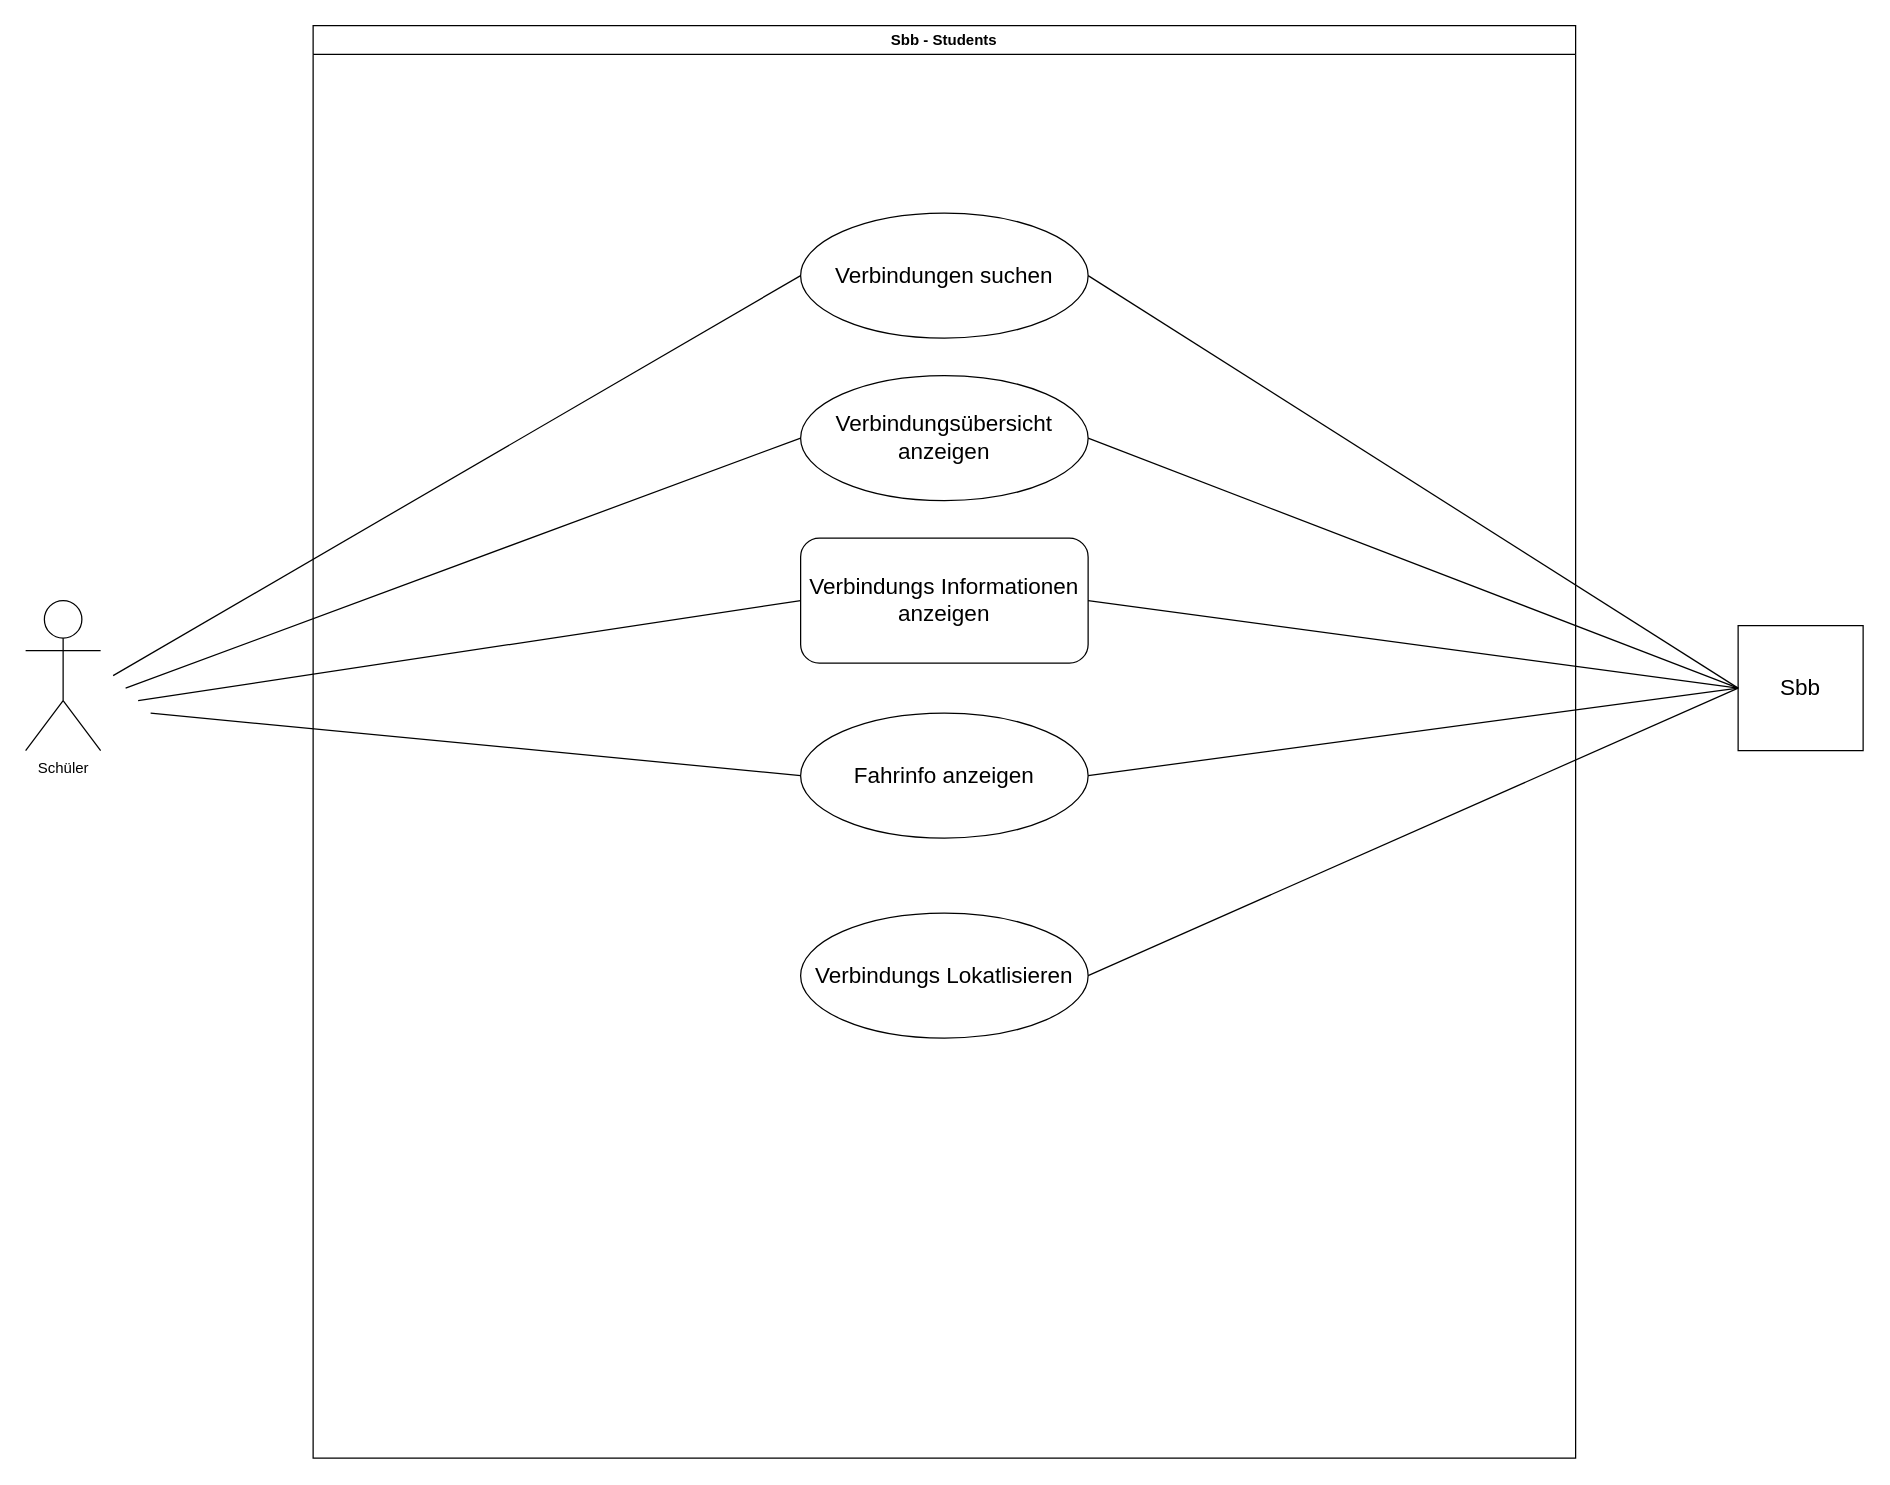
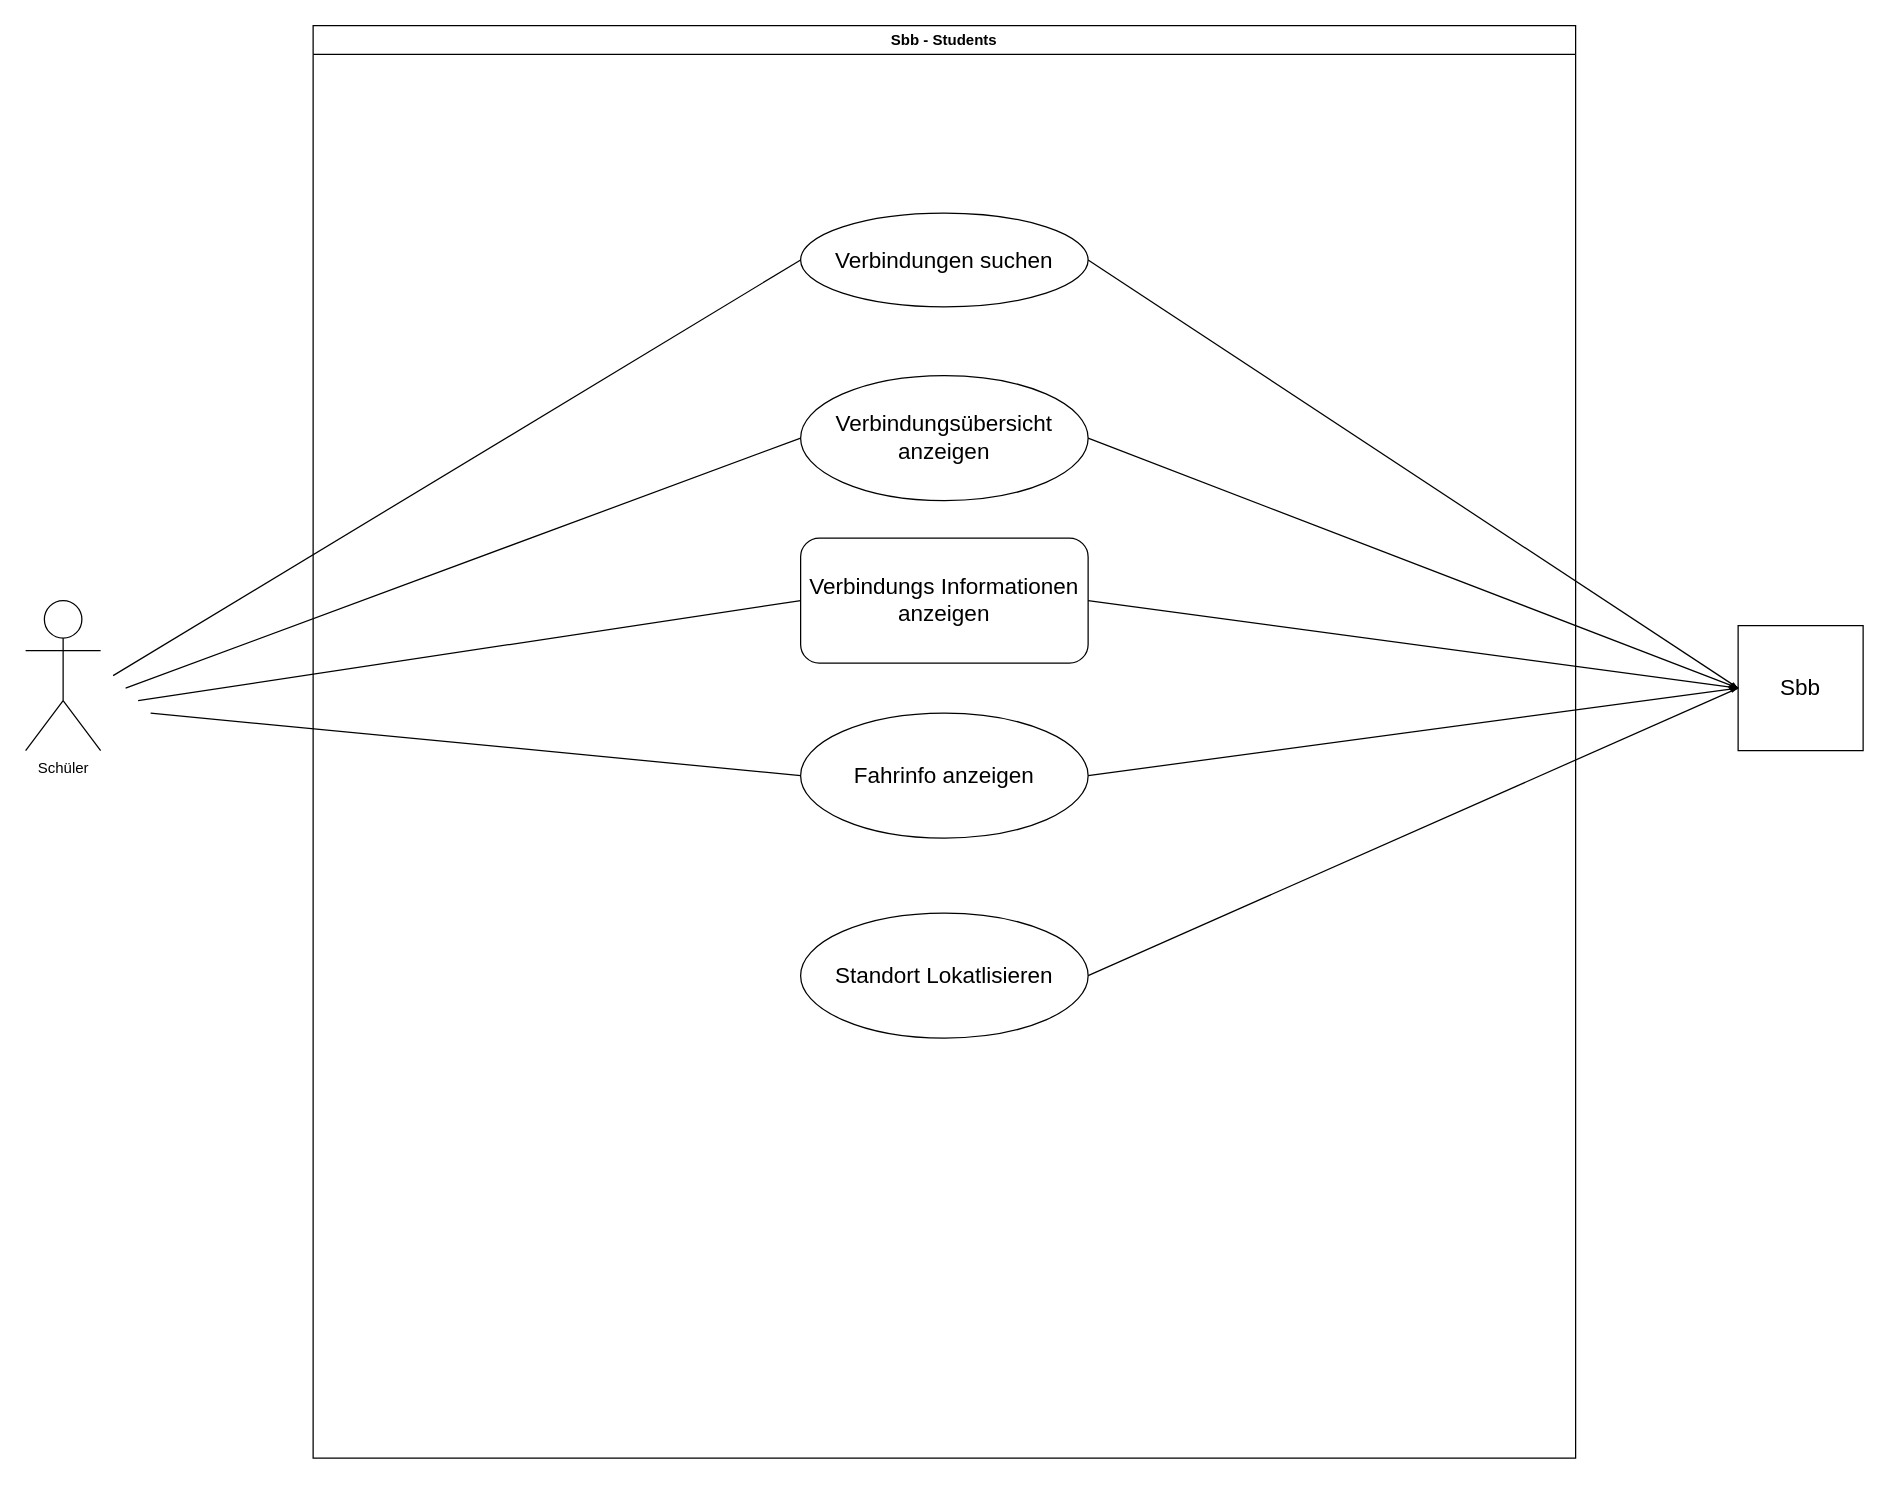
  <mxCell id="0" />
  <mxCell id="1" parent="0" />
  <mxCell id="2" value="Sbb - Students" style="swimlane;whiteSpace=wrap;html=1;" parent="1" vertex="1"><mxGeometry x="250" y="20" width="1010" height="1146" as="geometry" /></mxCell>
- <mxCell id="3" value="Verbindungen suchen" style="ellipse;whiteSpace=wrap;html=1;fontSize=18;" parent="2" vertex="1"><mxGeometry x="390" y="150" width="230" height="100" as="geometry" /></mxCell>
+ <mxCell id="3" value="Verbindungen suchen" style="ellipse;whiteSpace=wrap;html=1;fontSize=18;" parent="2" vertex="1"><mxGeometry x="390" y="150" width="230" height="75" as="geometry" /></mxCell>
  <mxCell id="4" value="Verbindungs Informationen anzeigen" style="whiteSpace=wrap;html=1;fontSize=18;rounded=1;" parent="2" vertex="1"><mxGeometry x="390" y="410" width="230" height="100" as="geometry" /></mxCell>
  <mxCell id="5" value="Fahrinfo anzeigen" style="ellipse;whiteSpace=wrap;html=1;fontSize=18;" parent="2" vertex="1"><mxGeometry x="390" y="550" width="230" height="100" as="geometry" /></mxCell>
- <mxCell id="6" value="Verbindungs Lokatlisieren" style="ellipse;whiteSpace=wrap;html=1;fontSize=18;" parent="2" vertex="1"><mxGeometry x="390" y="710" width="230" height="100" as="geometry" /></mxCell>
+ <mxCell id="6" value="Standort Lokatlisieren" style="ellipse;whiteSpace=wrap;html=1;fontSize=18;" parent="2" vertex="1"><mxGeometry x="390" y="710" width="230" height="100" as="geometry" /></mxCell>
  <mxCell id="7" value="Verbindungsübersicht anzeigen" style="ellipse;whiteSpace=wrap;html=1;fontSize=18;" parent="2" vertex="1"><mxGeometry x="390" y="280" width="230" height="100" as="geometry" /></mxCell>
  <mxCell id="8" value="Schüler" style="shape=umlActor;verticalLabelPosition=bottom;verticalAlign=top;html=1;outlineConnect=0;" parent="1" vertex="1"><mxGeometry x="20" y="480" width="60" height="120" as="geometry" /></mxCell>
  <mxCell id="9" value="&lt;font style=&quot;font-size: 18px;&quot;&gt;Sbb&lt;/font&gt;" style="whiteSpace=wrap;html=1;aspect=fixed;" parent="1" vertex="1"><mxGeometry x="1390" y="500" width="100" height="100" as="geometry" /></mxCell>
  <mxCell id="10" value="" style="endArrow=none;html=1;fontSize=18;entryX=0;entryY=0.5;entryDx=0;entryDy=0;exitX=1;exitY=0.5;exitDx=0;exitDy=0;" parent="1" source="3" target="9" edge="1"><mxGeometry width="50" height="50" relative="1" as="geometry"><mxPoint x="830" y="590" as="sourcePoint" /><mxPoint x="880" y="540" as="targetPoint" /></mxGeometry></mxCell>
  <mxCell id="11" value="" style="endArrow=none;html=1;fontSize=18;exitX=1;exitY=0.5;exitDx=0;exitDy=0;" parent="1" source="7" edge="1"><mxGeometry width="50" height="50" relative="1" as="geometry"><mxPoint x="880" y="230" as="sourcePoint" /><mxPoint x="1390" y="550" as="targetPoint" /></mxGeometry></mxCell>
- <mxCell id="12" value="" style="endArrow=none;html=1;fontSize=18;exitX=1;exitY=0.5;exitDx=0;exitDy=0;entryX=0;entryY=0.5;entryDx=0;entryDy=0;" parent="1" source="4" target="9" edge="1"><mxGeometry width="50" height="50" relative="1" as="geometry"><mxPoint x="880" y="360" as="sourcePoint" /><mxPoint x="1400" y="560" as="targetPoint" /></mxGeometry></mxCell>
+ <mxCell id="12" value="" style="endArrow=diamond;html=1;fontSize=18;exitX=1;exitY=0.5;exitDx=0;exitDy=0;entryX=0;entryY=0.5;entryDx=0;entryDy=0;" parent="1" source="4" target="9" edge="1"><mxGeometry width="50" height="50" relative="1" as="geometry"><mxPoint x="880" y="360" as="sourcePoint" /><mxPoint x="1400" y="560" as="targetPoint" /></mxGeometry></mxCell>
  <mxCell id="13" value="" style="endArrow=none;html=1;fontSize=18;exitX=1;exitY=0.5;exitDx=0;exitDy=0;" parent="1" source="5" edge="1"><mxGeometry width="50" height="50" relative="1" as="geometry"><mxPoint x="880" y="490" as="sourcePoint" /><mxPoint x="1390" y="550" as="targetPoint" /></mxGeometry></mxCell>
  <mxCell id="14" value="" style="endArrow=none;html=1;fontSize=18;exitX=1;exitY=0.5;exitDx=0;exitDy=0;" parent="1" source="6" edge="1"><mxGeometry width="50" height="50" relative="1" as="geometry"><mxPoint x="880" y="640" as="sourcePoint" /><mxPoint x="1390" y="550" as="targetPoint" /></mxGeometry></mxCell>
  <mxCell id="15" value="" style="endArrow=none;html=1;fontSize=18;entryX=0;entryY=0.5;entryDx=0;entryDy=0;" parent="1" target="3" edge="1"><mxGeometry width="50" height="50" relative="1" as="geometry"><mxPoint x="90" y="540" as="sourcePoint" /><mxPoint x="880" y="540" as="targetPoint" /></mxGeometry></mxCell>
  <mxCell id="16" value="" style="endArrow=none;html=1;fontSize=18;entryX=0;entryY=0.5;entryDx=0;entryDy=0;" parent="1" target="7" edge="1"><mxGeometry width="50" height="50" relative="1" as="geometry"><mxPoint x="100" y="550" as="sourcePoint" /><mxPoint x="650" y="230" as="targetPoint" /></mxGeometry></mxCell>
  <mxCell id="17" value="" style="endArrow=none;html=1;fontSize=18;entryX=0;entryY=0.5;entryDx=0;entryDy=0;" parent="1" target="4" edge="1"><mxGeometry width="50" height="50" relative="1" as="geometry"><mxPoint x="110" y="560" as="sourcePoint" /><mxPoint x="650" y="360" as="targetPoint" /></mxGeometry></mxCell>
  <mxCell id="18" value="" style="endArrow=none;html=1;fontSize=18;entryX=0;entryY=0.5;entryDx=0;entryDy=0;" parent="1" target="5" edge="1"><mxGeometry width="50" height="50" relative="1" as="geometry"><mxPoint x="120" y="570" as="sourcePoint" /><mxPoint x="650" y="490" as="targetPoint" /></mxGeometry></mxCell>
